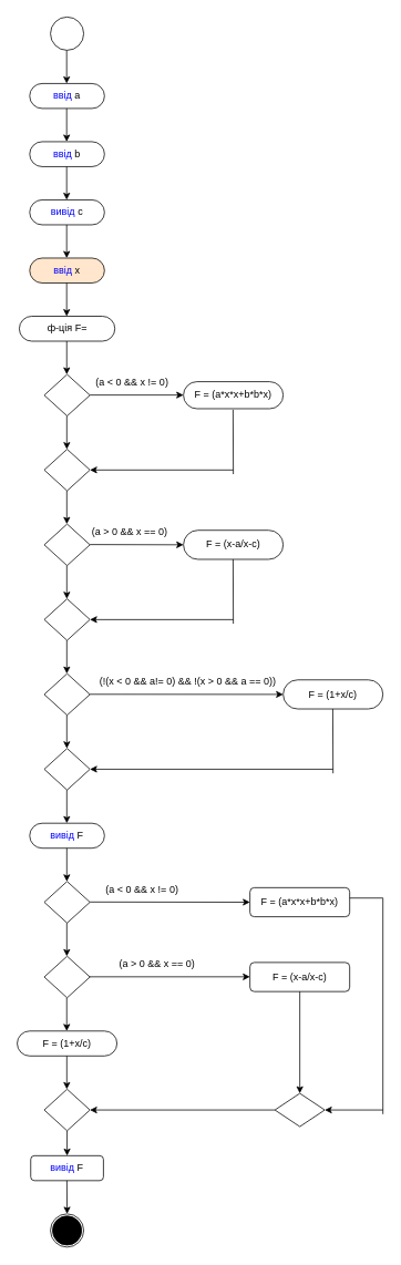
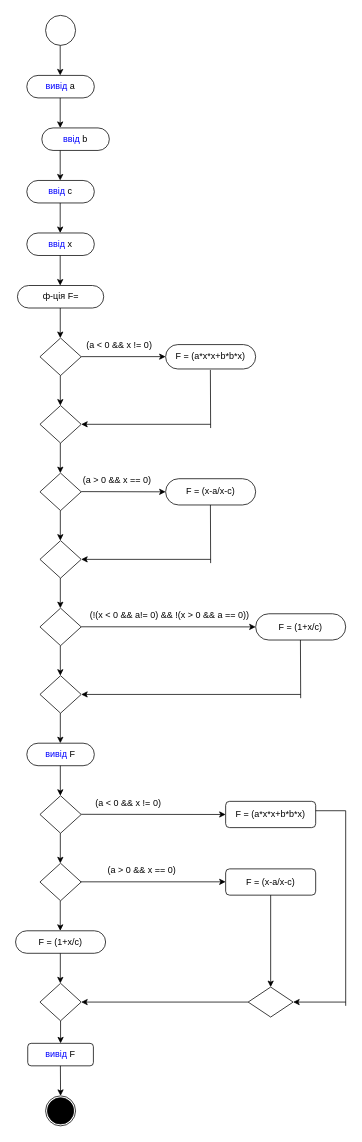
  <mxCell id="0" />
  <mxCell id="1" parent="0" />
  <mxCell id="2" value="" style="group" vertex="1" connectable="0" parent="1"><mxGeometry x="20" y="20" width="440" height="1480" as="geometry" /></mxCell>
  <mxCell id="3" value="" style="ellipse;whiteSpace=wrap;html=1;aspect=fixed;" vertex="1" parent="2"><mxGeometry x="40" width="40" height="40" as="geometry" /></mxCell>
- <mxCell id="4" value="&lt;font color=&quot;#0000ff&quot;&gt;ввід&lt;/font&gt; a" style="rounded=1;whiteSpace=wrap;html=1;arcSize=50;" vertex="1" parent="2"><mxGeometry x="15" y="80" width="90" height="30" as="geometry" /></mxCell>
+ <mxCell id="4" value="&lt;font color=&quot;#0000ff&quot;&gt;вивід&lt;/font&gt; a" style="rounded=1;whiteSpace=wrap;html=1;arcSize=50;" vertex="1" parent="2"><mxGeometry x="15" y="80" width="90" height="30" as="geometry" /></mxCell>
  <mxCell id="5" value="" style="endArrow=classic;html=1;" edge="1" parent="2"><mxGeometry width="50" height="50" relative="1" as="geometry"><mxPoint x="59.5" y="40" as="sourcePoint" /><mxPoint x="59.5" y="80" as="targetPoint" /></mxGeometry></mxCell>
  <mxCell id="6" value="" style="endArrow=classic;html=1;" edge="1" parent="2"><mxGeometry width="50" height="50" relative="1" as="geometry"><mxPoint x="59.5" y="110" as="sourcePoint" /><mxPoint x="59.5" y="150" as="targetPoint" /></mxGeometry></mxCell>
- <mxCell id="7" value="&lt;font color=&quot;#0000ff&quot;&gt;ввід &lt;/font&gt;b" style="rounded=1;whiteSpace=wrap;html=1;arcSize=50;" vertex="1" parent="2"><mxGeometry x="15" y="150" width="90" height="30" as="geometry" /></mxCell>
+ <mxCell id="7" value="&lt;font color=&quot;#0000ff&quot;&gt;ввід &lt;/font&gt;b" style="rounded=1;whiteSpace=wrap;html=1;arcSize=50;" vertex="1" parent="2"><mxGeometry x="35" y="150" width="90" height="30" as="geometry" /></mxCell>
  <mxCell id="8" value="" style="endArrow=classic;html=1;" edge="1" parent="2"><mxGeometry width="50" height="50" relative="1" as="geometry"><mxPoint x="59.5" y="180" as="sourcePoint" /><mxPoint x="59.5" y="220" as="targetPoint" /></mxGeometry></mxCell>
- <mxCell id="9" value="&lt;font color=&quot;#0000ff&quot;&gt;вивід &lt;/font&gt;c" style="rounded=1;whiteSpace=wrap;html=1;arcSize=50;" vertex="1" parent="2"><mxGeometry x="15" y="220" width="90" height="30" as="geometry" /></mxCell>
+ <mxCell id="9" value="&lt;font color=&quot;#0000ff&quot;&gt;ввід &lt;/font&gt;c" style="rounded=1;whiteSpace=wrap;html=1;arcSize=50;" vertex="1" parent="2"><mxGeometry x="15" y="220" width="90" height="30" as="geometry" /></mxCell>
  <mxCell id="10" value="" style="endArrow=classic;html=1;" edge="1" parent="2"><mxGeometry width="50" height="50" relative="1" as="geometry"><mxPoint x="59.5" y="250" as="sourcePoint" /><mxPoint x="59.5" y="290" as="targetPoint" /></mxGeometry></mxCell>
- <mxCell id="11" value="&lt;font color=&quot;#0000ff&quot;&gt;ввід&lt;/font&gt; x" style="rounded=1;whiteSpace=wrap;html=1;arcSize=50;fillColor=#ffe6cc;" vertex="1" parent="2"><mxGeometry x="15" y="290" width="90" height="30" as="geometry" /></mxCell>
+ <mxCell id="11" value="&lt;font color=&quot;#0000ff&quot;&gt;ввід&lt;/font&gt; x" style="rounded=1;whiteSpace=wrap;html=1;arcSize=50;" vertex="1" parent="2"><mxGeometry x="15" y="290" width="90" height="30" as="geometry" /></mxCell>
  <mxCell id="12" value="" style="endArrow=classic;html=1;" edge="1" parent="2"><mxGeometry width="50" height="50" relative="1" as="geometry"><mxPoint x="59.5" y="320" as="sourcePoint" /><mxPoint x="59.5" y="360" as="targetPoint" /></mxGeometry></mxCell>
  <mxCell id="13" value="ф-ція F=" style="rounded=1;whiteSpace=wrap;html=1;arcSize=50;" vertex="1" parent="2"><mxGeometry x="2.5" y="360" width="115" height="30" as="geometry" /></mxCell>
  <mxCell id="14" value="" style="endArrow=classic;html=1;" edge="1" parent="2"><mxGeometry width="50" height="50" relative="1" as="geometry"><mxPoint x="59.58" y="390" as="sourcePoint" /><mxPoint x="59.58" y="430" as="targetPoint" /></mxGeometry></mxCell>
  <mxCell id="15" value="" style="rhombus;whiteSpace=wrap;html=1;" vertex="1" parent="2"><mxGeometry x="32.5" y="430" width="55" height="50" as="geometry" /></mxCell>
  <mxCell id="16" value="" style="endArrow=classic;html=1;" edge="1" parent="2"><mxGeometry width="50" height="50" relative="1" as="geometry"><mxPoint x="87.5" y="454.8" as="sourcePoint" /><mxPoint x="200" y="454.8" as="targetPoint" /></mxGeometry></mxCell>
  <mxCell id="17" value="(a &amp;lt; 0 &amp;amp;&amp;amp; x != 0)" style="text;html=1;align=center;verticalAlign=middle;resizable=0;points=[];autosize=1;strokeColor=none;fillColor=none;" vertex="1" parent="2"><mxGeometry x="87.5" y="430" width="100" height="20" as="geometry" /></mxCell>
  <mxCell id="18" value="F = (a*x*x+b*b*x)" style="rounded=1;whiteSpace=wrap;html=1;arcSize=50;" vertex="1" parent="2"><mxGeometry x="200" y="438.75" width="120" height="32.5" as="geometry" /></mxCell>
  <mxCell id="19" value="" style="endArrow=none;html=1;" edge="1" parent="2"><mxGeometry width="50" height="50" relative="1" as="geometry"><mxPoint x="260" y="550" as="sourcePoint" /><mxPoint x="259.66" y="472.5" as="targetPoint" /></mxGeometry></mxCell>
  <mxCell id="20" value="" style="endArrow=classic;html=1;" edge="1" parent="2"><mxGeometry width="50" height="50" relative="1" as="geometry"><mxPoint x="59.66" y="480" as="sourcePoint" /><mxPoint x="59.66" y="520" as="targetPoint" /></mxGeometry></mxCell>
  <mxCell id="21" value="" style="rhombus;whiteSpace=wrap;html=1;" vertex="1" parent="2"><mxGeometry x="32.5" y="520" width="55" height="50" as="geometry" /></mxCell>
  <mxCell id="22" value="" style="endArrow=classic;html=1;" edge="1" parent="2"><mxGeometry width="50" height="50" relative="1" as="geometry"><mxPoint x="59.66" y="570.0" as="sourcePoint" /><mxPoint x="59.66" y="610.0" as="targetPoint" /></mxGeometry></mxCell>
  <mxCell id="23" value="" style="endArrow=classic;html=1;entryX=1;entryY=0.5;entryDx=0;entryDy=0;" edge="1" parent="2" target="21"><mxGeometry width="50" height="50" relative="1" as="geometry"><mxPoint x="260" y="545" as="sourcePoint" /><mxPoint x="190" y="530" as="targetPoint" /></mxGeometry></mxCell>
  <mxCell id="24" value="" style="rhombus;whiteSpace=wrap;html=1;" vertex="1" parent="2"><mxGeometry x="32.5" y="610" width="55" height="50" as="geometry" /></mxCell>
  <mxCell id="25" value="" style="endArrow=classic;html=1;" edge="1" parent="2"><mxGeometry width="50" height="50" relative="1" as="geometry"><mxPoint x="59.66" y="660.0" as="sourcePoint" /><mxPoint x="59.66" y="700.0" as="targetPoint" /></mxGeometry></mxCell>
  <mxCell id="26" value="" style="rhombus;whiteSpace=wrap;html=1;" vertex="1" parent="2"><mxGeometry x="32.5" y="700" width="55" height="50" as="geometry" /></mxCell>
  <mxCell id="27" value="" style="endArrow=classic;html=1;" edge="1" parent="2"><mxGeometry width="50" height="50" relative="1" as="geometry"><mxPoint x="59.66" y="750.0" as="sourcePoint" /><mxPoint x="59.66" y="790.0" as="targetPoint" /></mxGeometry></mxCell>
  <mxCell id="28" value="" style="endArrow=classic;html=1;" edge="1" parent="2"><mxGeometry width="50" height="50" relative="1" as="geometry"><mxPoint x="87.5" y="634.71" as="sourcePoint" /><mxPoint x="200" y="635" as="targetPoint" /></mxGeometry></mxCell>
  <mxCell id="29" value="F = (x-a/x-c)" style="rounded=1;whiteSpace=wrap;html=1;arcSize=50;" vertex="1" parent="2"><mxGeometry x="200" y="617.5" width="120" height="35" as="geometry" /></mxCell>
  <mxCell id="30" value="" style="endArrow=classic;html=1;entryX=1;entryY=0.5;entryDx=0;entryDy=0;" edge="1" parent="2" target="26"><mxGeometry width="50" height="50" relative="1" as="geometry"><mxPoint x="260" y="725" as="sourcePoint" /><mxPoint x="310" y="680" as="targetPoint" /></mxGeometry></mxCell>
  <mxCell id="31" value="" style="endArrow=none;html=1;" edge="1" parent="2"><mxGeometry width="50" height="50" relative="1" as="geometry"><mxPoint x="260" y="730" as="sourcePoint" /><mxPoint x="259.71" y="652.5" as="targetPoint" /></mxGeometry></mxCell>
  <mxCell id="32" value="(a &amp;gt; 0 &amp;amp;&amp;amp; x == 0)" style="text;html=1;align=center;verticalAlign=middle;resizable=0;points=[];autosize=1;strokeColor=none;fillColor=none;" vertex="1" parent="2"><mxGeometry x="80" y="610" width="110" height="20" as="geometry" /></mxCell>
  <mxCell id="33" value="" style="rhombus;whiteSpace=wrap;html=1;" vertex="1" parent="2"><mxGeometry x="32.5" y="790" width="55" height="50" as="geometry" /></mxCell>
  <mxCell id="34" value="" style="endArrow=classic;html=1;" edge="1" parent="2"><mxGeometry width="50" height="50" relative="1" as="geometry"><mxPoint x="59.66" y="840" as="sourcePoint" /><mxPoint x="59.66" y="880" as="targetPoint" /></mxGeometry></mxCell>
  <mxCell id="35" value="" style="endArrow=classic;html=1;entryX=0;entryY=0.5;entryDx=0;entryDy=0;" edge="1" parent="2" target="36"><mxGeometry width="50" height="50" relative="1" as="geometry"><mxPoint x="87.5" y="814.86" as="sourcePoint" /><mxPoint x="200" y="815" as="targetPoint" /></mxGeometry></mxCell>
  <mxCell id="36" value="F = (1+x/c)" style="rounded=1;whiteSpace=wrap;html=1;arcSize=50;" vertex="1" parent="2"><mxGeometry x="320" y="797.5" width="120" height="35" as="geometry" /></mxCell>
  <mxCell id="37" value="(!(x &amp;lt; 0 &amp;amp;&amp;amp; a!= 0) &amp;amp;&amp;amp; !(x &amp;gt; 0 &amp;amp;&amp;amp; a == 0))" style="text;html=1;align=center;verticalAlign=middle;resizable=0;points=[];autosize=1;strokeColor=none;fillColor=none;" vertex="1" parent="2"><mxGeometry x="90" y="790" width="230" height="20" as="geometry" /></mxCell>
  <mxCell id="38" value="" style="rhombus;whiteSpace=wrap;html=1;" vertex="1" parent="2"><mxGeometry x="32.5" y="880" width="55" height="50" as="geometry" /></mxCell>
  <mxCell id="39" value="" style="endArrow=classic;html=1;" edge="1" parent="2"><mxGeometry width="50" height="50" relative="1" as="geometry"><mxPoint x="59.66" y="930" as="sourcePoint" /><mxPoint x="59.66" y="970" as="targetPoint" /></mxGeometry></mxCell>
  <mxCell id="40" value="" style="endArrow=none;html=1;" edge="1" parent="2"><mxGeometry width="50" height="50" relative="1" as="geometry"><mxPoint x="380" y="910" as="sourcePoint" /><mxPoint x="379.66" y="832.5" as="targetPoint" /></mxGeometry></mxCell>
  <mxCell id="41" value="" style="endArrow=classic;html=1;entryX=1;entryY=0.5;entryDx=0;entryDy=0;" edge="1" parent="2" target="38"><mxGeometry width="50" height="50" relative="1" as="geometry"><mxPoint x="380" y="905" as="sourcePoint" /><mxPoint x="230" y="900" as="targetPoint" /></mxGeometry></mxCell>
  <mxCell id="42" value="&lt;font color=&quot;#0000ff&quot;&gt;вивід&lt;/font&gt; F" style="rounded=1;whiteSpace=wrap;html=1;arcSize=50;" vertex="1" parent="2"><mxGeometry x="15" y="970" width="90" height="30" as="geometry" /></mxCell>
  <mxCell id="43" value="" style="endArrow=classic;html=1;" edge="1" parent="2"><mxGeometry width="50" height="50" relative="1" as="geometry"><mxPoint x="59.66" y="1000" as="sourcePoint" /><mxPoint x="59.66" y="1040" as="targetPoint" /></mxGeometry></mxCell>
  <mxCell id="44" value="" style="rhombus;whiteSpace=wrap;html=1;" vertex="1" parent="2"><mxGeometry x="32.5" y="1040" width="55" height="50" as="geometry" /></mxCell>
  <mxCell id="45" value="" style="endArrow=classic;html=1;" edge="1" parent="2"><mxGeometry width="50" height="50" relative="1" as="geometry"><mxPoint x="59.66" y="1090" as="sourcePoint" /><mxPoint x="59.66" y="1130" as="targetPoint" /></mxGeometry></mxCell>
  <mxCell id="46" value="" style="rhombus;whiteSpace=wrap;html=1;" vertex="1" parent="2"><mxGeometry x="32.5" y="1130" width="55" height="50" as="geometry" /></mxCell>
  <mxCell id="47" value="" style="endArrow=classic;html=1;" edge="1" parent="2"><mxGeometry width="50" height="50" relative="1" as="geometry"><mxPoint x="59.58" y="1180" as="sourcePoint" /><mxPoint x="59.58" y="1220" as="targetPoint" /></mxGeometry></mxCell>
  <mxCell id="48" value="" style="endArrow=classic;html=1;" edge="1" parent="2"><mxGeometry width="50" height="50" relative="1" as="geometry"><mxPoint x="87.5" y="1064.76" as="sourcePoint" /><mxPoint x="280" y="1065" as="targetPoint" /></mxGeometry></mxCell>
  <mxCell id="49" value="(a &amp;lt; 0 &amp;amp;&amp;amp; x != 0)" style="text;html=1;align=center;verticalAlign=middle;resizable=0;points=[];autosize=1;strokeColor=none;fillColor=none;" vertex="1" parent="2"><mxGeometry x="100" y="1040" width="100" height="20" as="geometry" /></mxCell>
  <mxCell id="50" value="F = (a*x*x+b*b*x)" style="rounded=1;whiteSpace=wrap;html=1;" vertex="1" parent="2"><mxGeometry x="280" y="1047.5" width="120" height="35" as="geometry" /></mxCell>
  <mxCell id="51" value="" style="endArrow=classic;html=1;" edge="1" parent="2"><mxGeometry width="50" height="50" relative="1" as="geometry"><mxPoint x="86.5" y="1154.76" as="sourcePoint" /><mxPoint x="280" y="1154.76" as="targetPoint" /></mxGeometry></mxCell>
  <mxCell id="52" value="" style="endArrow=none;html=1;" edge="1" parent="2"><mxGeometry width="50" height="50" relative="1" as="geometry"><mxPoint x="400" y="1060" as="sourcePoint" /><mxPoint x="440" y="1060" as="targetPoint" /></mxGeometry></mxCell>
  <mxCell id="53" value="F = (x-a/x-c)" style="rounded=1;whiteSpace=wrap;html=1;" vertex="1" parent="2"><mxGeometry x="280" y="1137.5" width="120" height="35" as="geometry" /></mxCell>
  <mxCell id="54" value="(a &gt; 0 &amp;&amp; x == 0)" style="text;html=1;align=center;verticalAlign=middle;resizable=0;points=[];autosize=1;strokeColor=none;fillColor=none;" vertex="1" parent="2"><mxGeometry x="112.5" y="1130" width="110" height="20" as="geometry" /></mxCell>
  <mxCell id="55" value="" style="endArrow=none;html=1;" edge="1" parent="2"><mxGeometry width="50" height="50" relative="1" as="geometry"><mxPoint x="440" y="1320" as="sourcePoint" /><mxPoint x="440" y="1060" as="targetPoint" /></mxGeometry></mxCell>
  <mxCell id="56" value="" style="rhombus;whiteSpace=wrap;html=1;" vertex="1" parent="2"><mxGeometry x="310" y="1295" width="60" height="40" as="geometry" /></mxCell>
  <mxCell id="57" value="" style="endArrow=classic;html=1;entryX=1;entryY=0.5;entryDx=0;entryDy=0;" edge="1" parent="2" target="56"><mxGeometry width="50" height="50" relative="1" as="geometry"><mxPoint x="440" y="1315" as="sourcePoint" /><mxPoint x="430" y="1240" as="targetPoint" /></mxGeometry></mxCell>
  <mxCell id="58" value="" style="endArrow=classic;html=1;entryX=0.5;entryY=0;entryDx=0;entryDy=0;" edge="1" parent="2" target="56"><mxGeometry width="50" height="50" relative="1" as="geometry"><mxPoint x="340" y="1172.5" as="sourcePoint" /><mxPoint x="390" y="1122.5" as="targetPoint" /></mxGeometry></mxCell>
  <mxCell id="59" value="F = (1+x/c)" style="rounded=1;whiteSpace=wrap;html=1;arcSize=50;" vertex="1" parent="2"><mxGeometry y="1220" width="120" height="30" as="geometry" /></mxCell>
  <mxCell id="60" value="" style="endArrow=classic;html=1;" edge="1" parent="2"><mxGeometry width="50" height="50" relative="1" as="geometry"><mxPoint x="59.66" y="1250" as="sourcePoint" /><mxPoint x="59.66" y="1290" as="targetPoint" /></mxGeometry></mxCell>
  <mxCell id="61" value="" style="rhombus;whiteSpace=wrap;html=1;" vertex="1" parent="2"><mxGeometry x="32.5" y="1290" width="55" height="50" as="geometry" /></mxCell>
  <mxCell id="62" value="" style="endArrow=classic;html=1;entryX=1;entryY=0.5;entryDx=0;entryDy=0;exitX=0;exitY=0.5;exitDx=0;exitDy=0;" edge="1" parent="2" source="56" target="61"><mxGeometry width="50" height="50" relative="1" as="geometry"><mxPoint x="310" y="1310" as="sourcePoint" /><mxPoint x="360" y="1260" as="targetPoint" /></mxGeometry></mxCell>
  <mxCell id="63" value="" style="endArrow=classic;html=1;exitX=0.5;exitY=1;exitDx=0;exitDy=0;" edge="1" parent="2" source="61" target="64"><mxGeometry width="50" height="50" relative="1" as="geometry"><mxPoint x="30" y="1410" as="sourcePoint" /><mxPoint x="60" y="1380" as="targetPoint" /></mxGeometry></mxCell>
  <mxCell id="64" value="&lt;font color=&quot;#0000ff&quot;&gt;вивід&lt;/font&gt; F" style="rounded=1;whiteSpace=wrap;html=1;" vertex="1" parent="2"><mxGeometry x="16.25" y="1370" width="87.5" height="30" as="geometry" /></mxCell>
  <mxCell id="65" value="" style="endArrow=classic;html=1;" edge="1" parent="2"><mxGeometry width="50" height="50" relative="1" as="geometry"><mxPoint x="59.76" y="1400" as="sourcePoint" /><mxPoint x="60" y="1440" as="targetPoint" /></mxGeometry></mxCell>
  <mxCell id="66" value="" style="ellipse;whiteSpace=wrap;html=1;aspect=fixed;" vertex="1" parent="2"><mxGeometry x="40" y="1440" width="40" height="40" as="geometry" /></mxCell>
  <mxCell id="67" value="" style="ellipse;whiteSpace=wrap;html=1;aspect=fixed;fillColor=#000000;" vertex="1" parent="2"><mxGeometry x="42.5" y="1442.5" width="35" height="35" as="geometry" /></mxCell>
